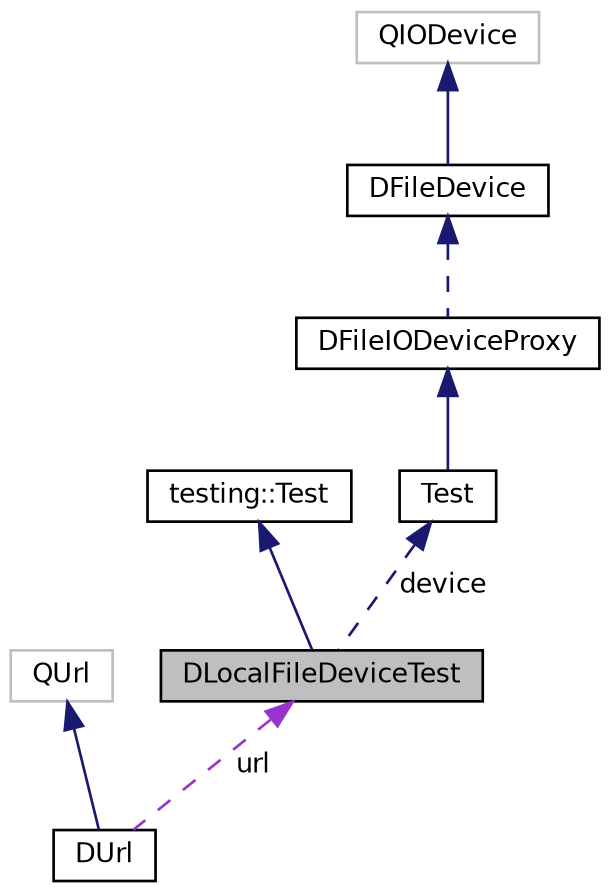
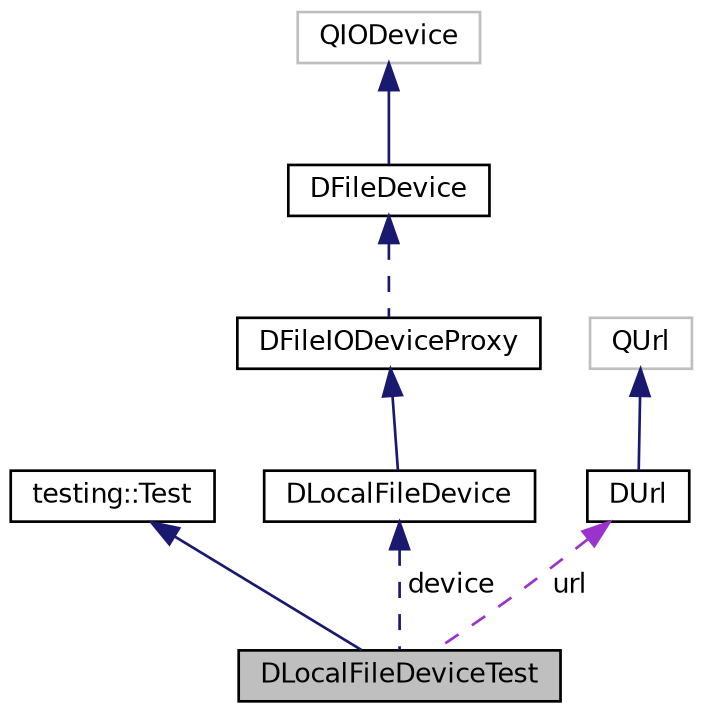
  digraph {
    node [color=black fillcolor=white fontname=Helvetica fontsize=10 shape=record style=filled]
    edge [color=midnightblue dir=back fontname=Helvetica fontsize=10 labelfontname=Helvetica labelfontsize=10 style=solid]
    n1 [fillcolor=grey75 fontcolor=black height=0.2 label=DLocalFileDeviceTest width=0.4]
    n2 [height=0.2 label="testing::Test" width=0.4]
-   n3 [height=0.2 label=Test width=0.4]
+   n3 [height=0.2 label=DLocalFileDevice width=0.4]
    n4 [height=0.2 label=DFileIODeviceProxy width=0.4]
    n5 [height=0.2 label=DFileDevice width=0.4]
    n6 [color=grey75 height=0.2 label=QIODevice width=0.4]
    n7 [height=0.2 label=DUrl width=0.4]
    n8 [color=grey75 height=0.2 label=QUrl width=0.4]
    n2 -> n1
    n3 -> n1 [label=" device" style=dashed]
    n4 -> n3
    n5 -> n4 [style=dashed]
    n6 -> n5
-   n1 -> n7 [color=darkorchid3 label=" url" style=dashed]
+   n7 -> n1 [color=darkorchid3 label=" url" style=dashed]
    n8 -> n7
  }
